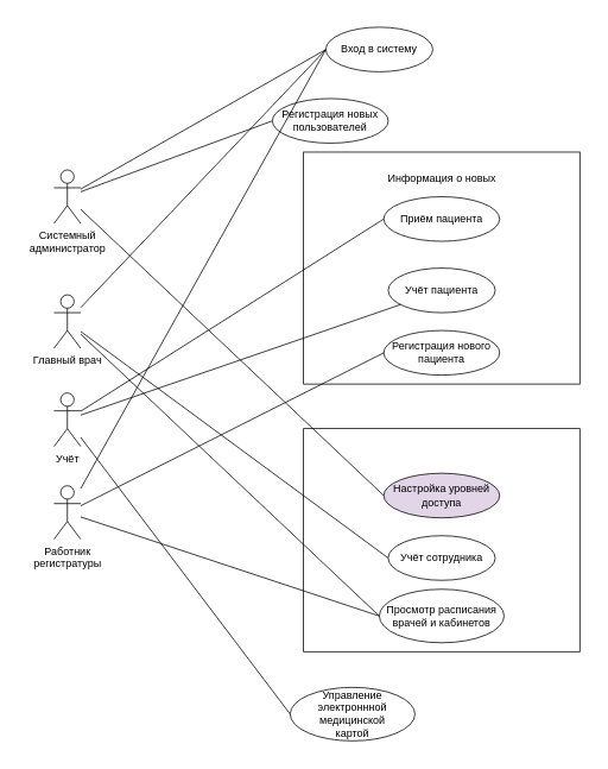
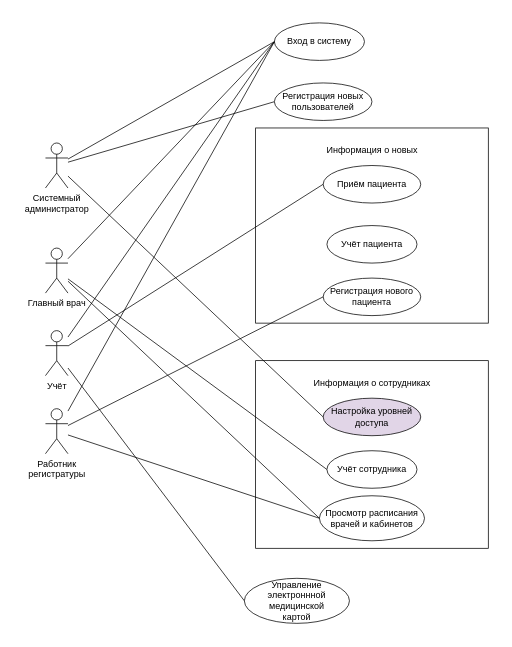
  <mxCell id="0" />
  <mxCell id="1" parent="0" />
  <mxCell id="2" value="" style="whiteSpace=wrap;html=1;fillColor=none;strokeColor=none;" vertex="1" parent="1"><mxGeometry x="20" y="20" width="640" height="820" as="geometry" /></mxCell>
  <mxCell id="3" value="" style="whiteSpace=wrap;html=1;" vertex="1" parent="1"><mxGeometry x="340" y="170" width="310" height="260" as="geometry" /></mxCell>
  <mxCell id="4" value="" style="whiteSpace=wrap;html=1;" vertex="1" parent="1"><mxGeometry x="340" y="480" width="310" height="250" as="geometry" /></mxCell>
  <mxCell id="5" style="edgeStyle=none;html=1;entryX=0;entryY=0.5;entryDx=0;entryDy=0;endArrow=none;endFill=0;" edge="1" parent="1" source="8" target="9"><mxGeometry relative="1" as="geometry" /></mxCell>
  <mxCell id="6" style="edgeStyle=none;html=1;entryX=0;entryY=0.5;entryDx=0;entryDy=0;endArrow=none;endFill=0;" edge="1" parent="1" source="8" target="18"><mxGeometry relative="1" as="geometry" /></mxCell>
  <mxCell id="7" style="edgeStyle=none;html=1;entryX=0;entryY=0.5;entryDx=0;entryDy=0;endArrow=none;endFill=0;" edge="1" parent="1" source="8" target="11"><mxGeometry relative="1" as="geometry" /></mxCell>
  <mxCell id="8" value="Системный&lt;br&gt;администратор" style="shape=umlActor;verticalLabelPosition=bottom;verticalAlign=top;html=1;outlineConnect=0;" vertex="1" parent="1"><mxGeometry x="60" y="190" width="30" height="60" as="geometry" /></mxCell>
  <mxCell id="9" value="Вход в систему" style="ellipse;whiteSpace=wrap;html=1;" vertex="1" parent="1"><mxGeometry x="365" y="30" width="120" height="50" as="geometry" /></mxCell>
  <mxCell id="10" value="Учёт сотрудника" style="ellipse;whiteSpace=wrap;html=1;" vertex="1" parent="1"><mxGeometry x="435" y="600" width="120" height="50" as="geometry" /></mxCell>
  <mxCell id="11" value="Настройка уровней доступа" style="ellipse;whiteSpace=wrap;html=1;fillColor=#e1d5e7;" vertex="1" parent="1"><mxGeometry x="430" y="530" width="130" height="50" as="geometry" /></mxCell>
  <mxCell id="12" value="Просмотр расписания врачей и кабинетов" style="ellipse;whiteSpace=wrap;html=1;" vertex="1" parent="1"><mxGeometry x="425" y="660" width="140" height="60" as="geometry" /></mxCell>
+ <mxCell id="13" value="Информация о сотрудниках" style="text;html=1;resizable=0;autosize=1;align=center;verticalAlign=middle;points=[];fillColor=none;strokeColor=none;rounded=0;" vertex="1" parent="1"><mxGeometry x="410" y="500" width="170" height="20" as="geometry" /></mxCell>
  <mxCell id="14" value="Учёт пациента" style="ellipse;whiteSpace=wrap;html=1;" vertex="1" parent="1"><mxGeometry x="435" y="300" width="120" height="50" as="geometry" /></mxCell>
  <mxCell id="15" value="Приём пациента" style="ellipse;whiteSpace=wrap;html=1;" vertex="1" parent="1"><mxGeometry x="430" y="220" width="130" height="50" as="geometry" /></mxCell>
  <mxCell id="16" value="Информация о новых" style="text;html=1;resizable=0;autosize=1;align=center;verticalAlign=middle;points=[];fillColor=none;strokeColor=none;rounded=0;" vertex="1" parent="1"><mxGeometry x="415" y="190" width="160" height="20" as="geometry" /></mxCell>
  <mxCell id="17" value="Регистрация нового пациента" style="ellipse;whiteSpace=wrap;html=1;" vertex="1" parent="1"><mxGeometry x="430" y="370" width="130" height="50" as="geometry" /></mxCell>
- <mxCell id="18" value="Регистрация новых пользователей" style="ellipse;whiteSpace=wrap;html=1;" vertex="1" parent="1"><mxGeometry x="305" y="110" width="130" height="50" as="geometry" /></mxCell>
+ <mxCell id="18" value="Регистрация новых пользователей" style="ellipse;whiteSpace=wrap;html=1;" vertex="1" parent="1"><mxGeometry x="365" y="110" width="130" height="50" as="geometry" /></mxCell>
  <mxCell id="19" style="edgeStyle=none;html=1;entryX=0;entryY=0.5;entryDx=0;entryDy=0;endArrow=none;endFill=0;" edge="1" parent="1" source="22" target="9"><mxGeometry relative="1" as="geometry" /></mxCell>
  <mxCell id="20" style="edgeStyle=none;html=1;entryX=0;entryY=0.5;entryDx=0;entryDy=0;endArrow=none;endFill=0;" edge="1" parent="1" source="22" target="10"><mxGeometry relative="1" as="geometry" /></mxCell>
  <mxCell id="21" style="edgeStyle=none;html=1;entryX=0;entryY=0.5;entryDx=0;entryDy=0;endArrow=none;endFill=0;" edge="1" parent="1" source="22" target="12"><mxGeometry relative="1" as="geometry" /></mxCell>
  <mxCell id="22" value="Главный врач" style="shape=umlActor;verticalLabelPosition=bottom;verticalAlign=top;html=1;outlineConnect=0;" vertex="1" parent="1"><mxGeometry x="60" y="330" width="30" height="60" as="geometry" /></mxCell>
- <mxCell id="23" style="edgeStyle=none;html=1;endArrow=none;endFill=0;" edge="1" parent="1" source="26" target="14"><mxGeometry relative="1" as="geometry" /></mxCell>
+ <mxCell id="23" style="edgeStyle=none;html=1;entryX=0;entryY=0.5;entryDx=0;entryDy=0;endArrow=none;endFill=0;" edge="1" parent="1" source="26" target="9"><mxGeometry relative="1" as="geometry" /></mxCell>
  <mxCell id="24" style="edgeStyle=none;html=1;entryX=0;entryY=0.5;entryDx=0;entryDy=0;endArrow=none;endFill=0;" edge="1" parent="1" source="26" target="15"><mxGeometry relative="1" as="geometry" /></mxCell>
  <mxCell id="25" style="edgeStyle=none;html=1;entryX=0;entryY=0.5;entryDx=0;entryDy=0;endArrow=none;endFill=0;" edge="1" parent="1" source="26" target="27"><mxGeometry relative="1" as="geometry" /></mxCell>
  <mxCell id="26" value="Учёт" style="shape=umlActor;verticalLabelPosition=bottom;verticalAlign=top;html=1;outlineConnect=0;" vertex="1" parent="1"><mxGeometry x="60" y="440" width="30" height="60" as="geometry" /></mxCell>
  <mxCell id="27" value="Управление электроннной медицинской &lt;br&gt;картой" style="ellipse;whiteSpace=wrap;html=1;" vertex="1" parent="1"><mxGeometry x="325" y="770" width="140" height="60" as="geometry" /></mxCell>
  <mxCell id="28" style="edgeStyle=none;html=1;entryX=0;entryY=0.5;entryDx=0;entryDy=0;endArrow=none;endFill=0;" edge="1" parent="1" source="31" target="9"><mxGeometry relative="1" as="geometry" /></mxCell>
  <mxCell id="29" style="edgeStyle=none;html=1;entryX=0;entryY=0.5;entryDx=0;entryDy=0;endArrow=none;endFill=0;" edge="1" parent="1" source="31" target="17"><mxGeometry relative="1" as="geometry" /></mxCell>
  <mxCell id="30" style="edgeStyle=none;html=1;entryX=0;entryY=0.5;entryDx=0;entryDy=0;endArrow=none;endFill=0;" edge="1" parent="1" source="31" target="12"><mxGeometry relative="1" as="geometry" /></mxCell>
  <mxCell id="31" value="Работник&lt;br&gt;регистратуры" style="shape=umlActor;verticalLabelPosition=bottom;verticalAlign=top;html=1;outlineConnect=0;" vertex="1" parent="1"><mxGeometry x="60" y="544" width="30" height="60" as="geometry" /></mxCell>
